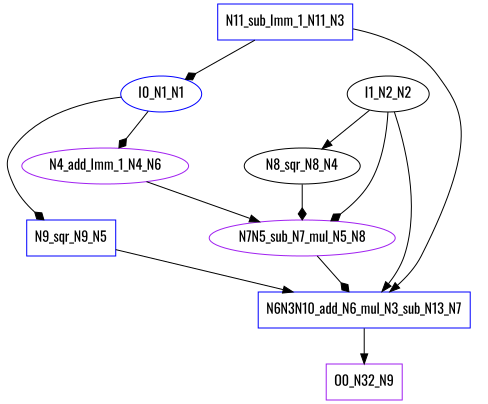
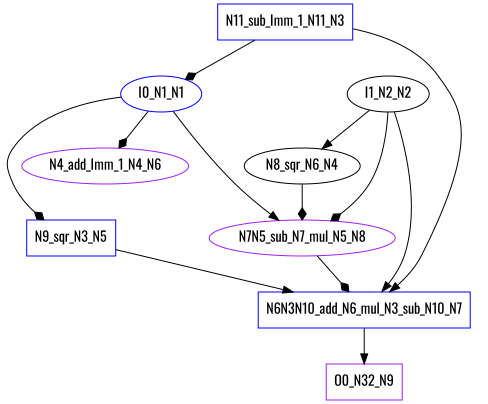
  digraph {
    fontname=Oswald
    node [color=blue fontname=Oswald ntype=operation shape=ellipse]
    edge [arrowhead=diamond fontname=Oswald]
    n1 [color=purple label=N7N5_sub_N7_mul_N5_N8]
-   n2 [label=N6N3N10_add_N6_mul_N3_sub_N13_N7 shape=box]
+   n2 [label=N6N3N10_add_N6_mul_N3_sub_N10_N7 shape=box]
    n3 [color=purple label=O0_N32_N9 ntype=outvar shape=box]
    n4 [label=I0_N1_N1 ntype=invar]
-   n5 [label=N9_sqr_N9_N5 shape=box]
+   n5 [label=N9_sqr_N3_N5 shape=box]
    n6 [color=purple label=N4_add_Imm_1_N4_N6]
    n7 [label=N11_sub_Imm_1_N11_N3 shape=box]
    n8 [color=black label=I1_N2_N2 ntype=invar]
-   n9 [color=black label=N8_sqr_N8_N4]
+   n9 [color=black label=N8_sqr_N6_N4]
    n1 -> n2
    n2 -> n3 [arrowhead=normal]
    n4 -> n5
    n4 -> n6
    n5 -> n2 [arrowhead=normal]
-   n6 -> n1 [arrowhead=normal]
+   n4 -> n1 [arrowhead=normal]
    n7 -> n2 [arrowhead=normal]
    n7 -> n4
    n8 -> n1
    n8 -> n2 [arrowhead=normal]
    n8 -> n9 [arrowhead=normal]
    n9 -> n1
  }
